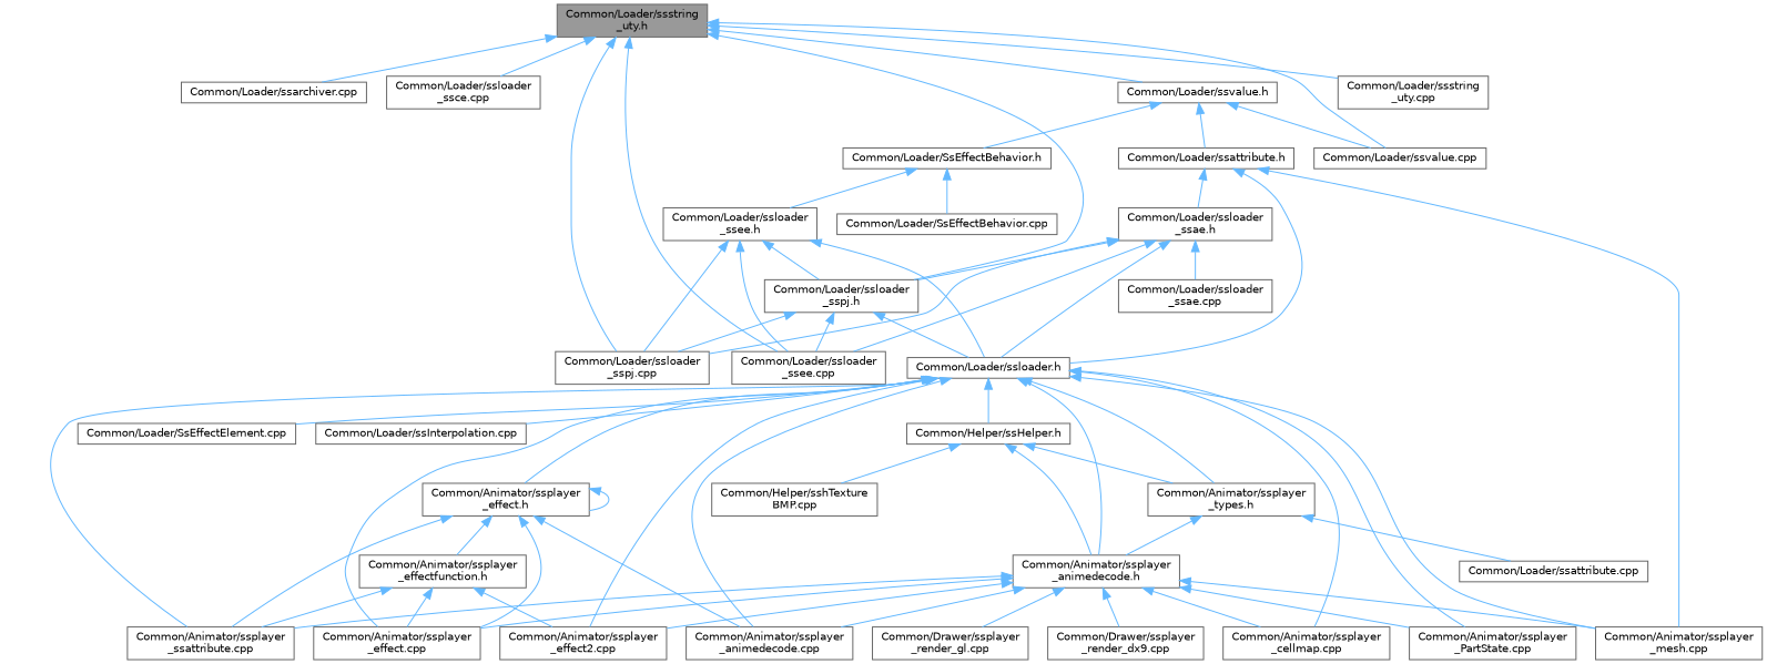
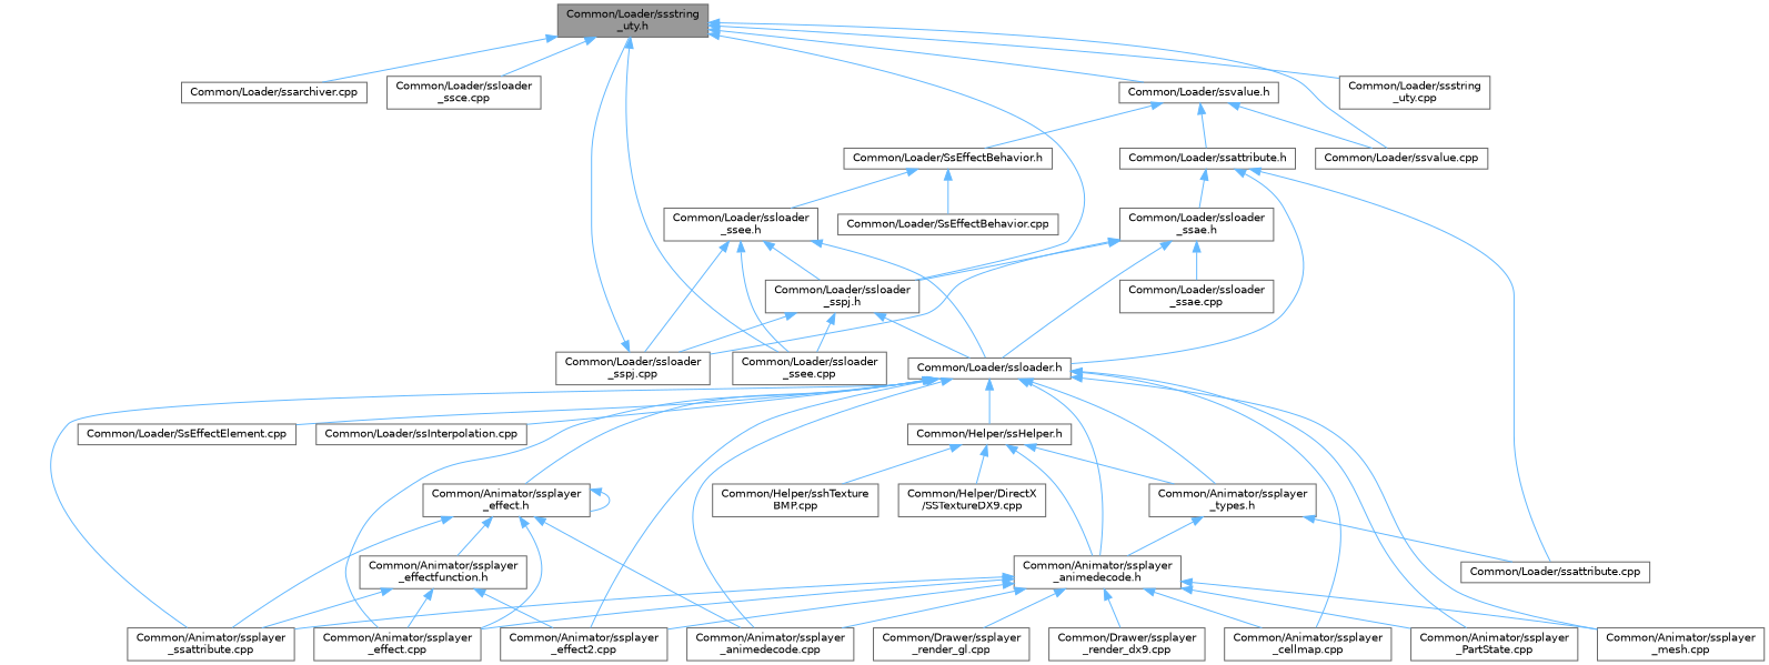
  digraph {
    node [color=grey40 fillcolor=white fontname=Helvetica fontsize=10 shape=box style=filled]
    edge [color=steelblue1 dir=back fontname=Helvetica fontsize=10 labelfontname=Helvetica labelfontsize=10 style=solid]
    n1 [color=gray40 fillcolor=grey60 fontcolor=black height=0.2 label="Common/Loader/ssstring\l_uty.h" width=0.4]
    n2 [height=0.2 label="Common/Loader/ssarchiver.cpp" width=0.4]
    n3 [height=0.2 label="Common/Loader/ssloader\l_ssce.cpp" width=0.4]
    n4 [height=0.2 label="Common/Loader/ssloader\l_ssee.cpp" width=0.4]
    n5 [height=0.2 label="Common/Loader/ssloader\l_sspj.cpp" width=0.4]
    n6 [height=0.2 label="Common/Loader/ssloader\l_sspj.h" width=0.4]
    n7 [height=0.2 label="Common/Loader/ssstring\l_uty.cpp" width=0.4]
    n8 [height=0.2 label="Common/Loader/ssvalue.cpp" width=0.4]
    n9 [height=0.2 label="Common/Loader/ssvalue.h" width=0.4]
    n10 [height=0.2 label="Common/Loader/ssloader.h" width=0.4]
    n11 [height=0.2 label="Common/Loader/SsEffectBehavior.h" width=0.4]
    n12 [height=0.2 label="Common/Loader/ssattribute.h" width=0.4]
    n13 [height=0.2 label="Common/Animator/ssplayer\l_PartState.cpp" width=0.4]
    n14 [height=0.2 label="Common/Animator/ssplayer\l_animedecode.cpp" width=0.4]
    n15 [height=0.2 label="Common/Animator/ssplayer\l_animedecode.h" width=0.4]
    n16 [height=0.2 label="Common/Animator/ssplayer\l_cellmap.cpp" width=0.4]
    n17 [height=0.2 label="Common/Animator/ssplayer\l_effect.cpp" width=0.4]
    n18 [height=0.2 label="Common/Animator/ssplayer\l_effect2.cpp" width=0.4]
    n19 [height=0.2 label="Common/Animator/ssplayer\l_ssattribute.cpp" width=0.4]
    n20 [height=0.2 label="Common/Animator/ssplayer\l_mesh.cpp" width=0.4]
    n21 [height=0.2 label="Common/Animator/ssplayer\l_effect.h" width=0.4]
    n22 [height=0.2 label="Common/Animator/ssplayer\l_types.h" width=0.4]
    n23 [height=0.2 label="Common/Helper/ssHelper.h" width=0.4]
    n24 [height=0.2 label="Common/Loader/SsEffectElement.cpp" width=0.4]
    n25 [height=0.2 label="Common/Loader/ssInterpolation.cpp" width=0.4]
    n26 [height=0.2 label="Common/Drawer/ssplayer\l_render_dx9.cpp" width=0.4]
    n27 [height=0.2 label="Common/Drawer/ssplayer\l_render_gl.cpp" width=0.4]
    n28 [height=0.2 label="Common/Animator/ssplayer\l_effectfunction.h" width=0.4]
    n29 [height=0.2 label="Common/Loader/ssattribute.cpp" width=0.4]
+   n30 [height=0.2 label="Common/Helper/DirectX\l/SSTextureDX9.cpp" width=0.4]
    n31 [height=0.2 label="Common/Helper/sshTexture\lBMP.cpp" width=0.4]
    n32 [height=0.2 label="Common/Loader/SsEffectBehavior.cpp" width=0.4]
    n33 [height=0.2 label="Common/Loader/ssloader\l_ssee.h" width=0.4]
    n34 [height=0.2 label="Common/Loader/ssloader\l_ssae.h" width=0.4]
    n35 [height=0.2 label="Common/Loader/ssloader\l_ssae.cpp" width=0.4]
    n1 -> n2
    n1 -> n3
    n1 -> n4
-   n1 -> n5
+   n5 -> n1
    n1 -> n6
    n1 -> n7
    n1 -> n8
    n1 -> n9
    n6 -> n4
    n6 -> n5
    n6 -> n10
    n9 -> n8
    n9 -> n11
    n9 -> n12
    n10 -> n13
    n10 -> n14
    n10 -> n15
    n10 -> n16
    n10 -> n17
    n10 -> n18
    n10 -> n19
    n10 -> n20
    n10 -> n21
    n10 -> n22
    n10 -> n23
    n10 -> n24
    n10 -> n25
    n11 -> n32
    n11 -> n33
    n12 -> n10
-   n12 -> n20
+   n12 -> n29
    n12 -> n34
    n15 -> n13
    n15 -> n14
    n15 -> n16
    n15 -> n17
    n15 -> n18
    n15 -> n19
    n15 -> n20
    n15 -> n26
    n15 -> n27
    n21 -> n14
    n21 -> n17
    n21 -> n19
    n21 -> n21
    n21 -> n28
    n22 -> n15
    n22 -> n29
    n23 -> n15
    n23 -> n22
+   n23 -> n30
    n23 -> n31
    n28 -> n17
    n28 -> n18
    n28 -> n19
    n33 -> n4
    n33 -> n5
    n33 -> n6
    n33 -> n10
-   n34 -> n4
    n34 -> n5
    n34 -> n6
    n34 -> n10
    n34 -> n35
  }
